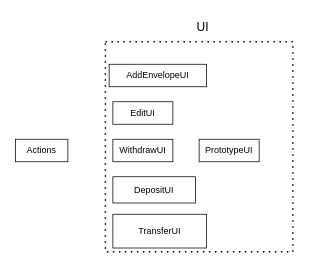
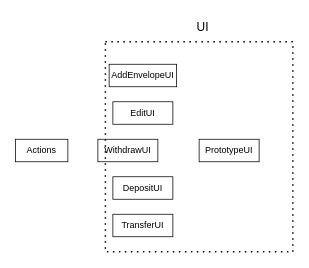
  <mxCell id="0" />
  <mxCell id="1" parent="0" />
  <mxCell id="2" value="PrototypeUI" style="rounded=0;whiteSpace=wrap;html=1;" vertex="1" parent="1"><mxGeometry x="265" y="185" width="80" height="30" as="geometry" /></mxCell>
  <mxCell id="3" value="EditUI" style="rounded=0;whiteSpace=wrap;html=1;" vertex="1" parent="1"><mxGeometry x="150" y="135" width="80" height="30" as="geometry" /></mxCell>
- <mxCell id="4" value="AddEnvelopeUI" style="rounded=0;whiteSpace=wrap;html=1;" vertex="1" parent="1"><mxGeometry x="145" y="85" width="130" height="30" as="geometry" /></mxCell>
- <mxCell id="5" value="DepositUI" style="rounded=0;whiteSpace=wrap;html=1;" vertex="1" parent="1"><mxGeometry x="150" y="235" width="110" height="35" as="geometry" /></mxCell>
- <mxCell id="6" value="WithdrawUI" style="rounded=0;whiteSpace=wrap;html=1;" vertex="1" parent="1"><mxGeometry x="150" y="185" width="80" height="30" as="geometry" /></mxCell>
- <mxCell id="7" value="TransferUI" style="rounded=0;whiteSpace=wrap;html=1;" vertex="1" parent="1"><mxGeometry x="150" y="285" width="125" height="45" as="geometry" /></mxCell>
+ <mxCell id="4" value="AddEnvelopeUI" style="rounded=0;whiteSpace=wrap;html=1;" vertex="1" parent="1"><mxGeometry x="145" y="85" width="90" height="30" as="geometry" /></mxCell>
+ <mxCell id="5" value="DepositUI" style="rounded=0;whiteSpace=wrap;html=1;" vertex="1" parent="1"><mxGeometry x="150" y="235" width="80" height="30" as="geometry" /></mxCell>
+ <mxCell id="6" value="WithdrawUI" style="rounded=0;whiteSpace=wrap;html=1;" vertex="1" parent="1"><mxGeometry x="130" y="185" width="80" height="30" as="geometry" /></mxCell>
+ <mxCell id="7" value="TransferUI" style="rounded=0;whiteSpace=wrap;html=1;" vertex="1" parent="1"><mxGeometry x="150" y="285" width="80" height="30" as="geometry" /></mxCell>
  <mxCell id="8" value="" style="endArrow=none;dashed=1;html=1;dashPattern=1 3;strokeWidth=2;rounded=0;" edge="1" parent="1"><mxGeometry width="50" height="50" relative="1" as="geometry"><mxPoint x="140" y="55" as="sourcePoint" /><mxPoint x="140" y="55" as="targetPoint" /><Array as="points"><mxPoint x="260" y="55" /><mxPoint x="390" y="55" /><mxPoint x="390" y="335" /><mxPoint x="140" y="335" /></Array></mxGeometry></mxCell>
  <mxCell id="9" value="&lt;font style=&quot;font-size: 16px;&quot;&gt;UI&lt;/font&gt;" style="text;html=1;strokeColor=none;fillColor=none;align=center;verticalAlign=middle;whiteSpace=wrap;rounded=0;" vertex="1" parent="1"><mxGeometry x="240" y="20" width="60" height="30" as="geometry" /></mxCell>
  <mxCell id="10" value="Actions" style="rounded=0;whiteSpace=wrap;html=1;" vertex="1" parent="1"><mxGeometry x="20" y="185" width="70" height="30" as="geometry" /></mxCell>
